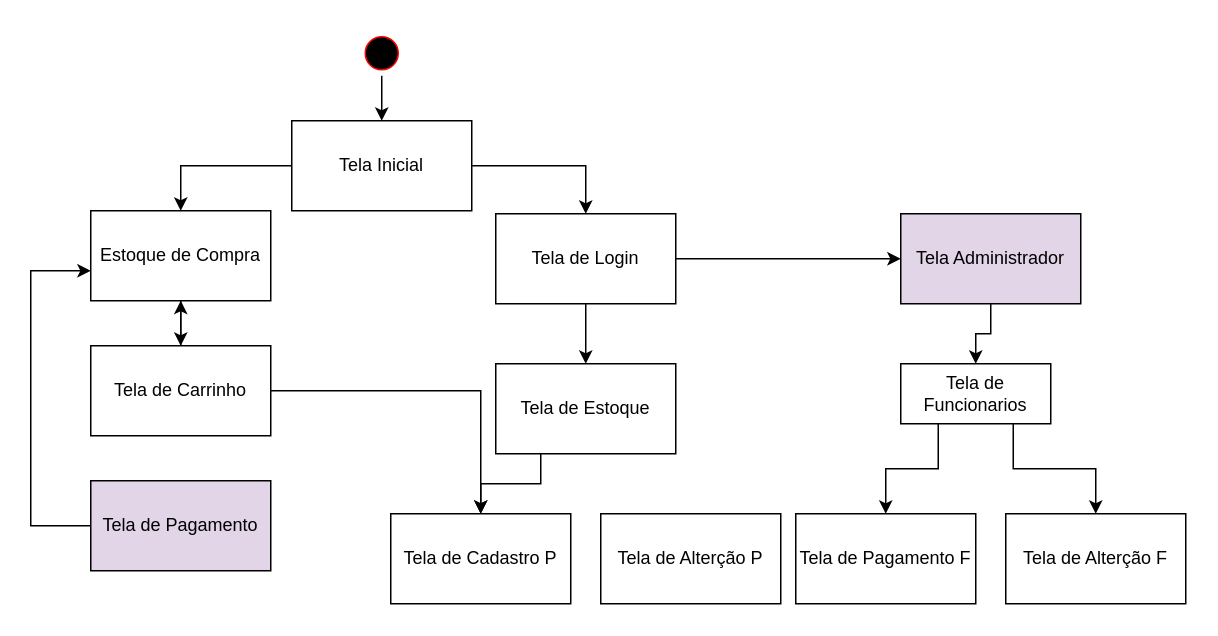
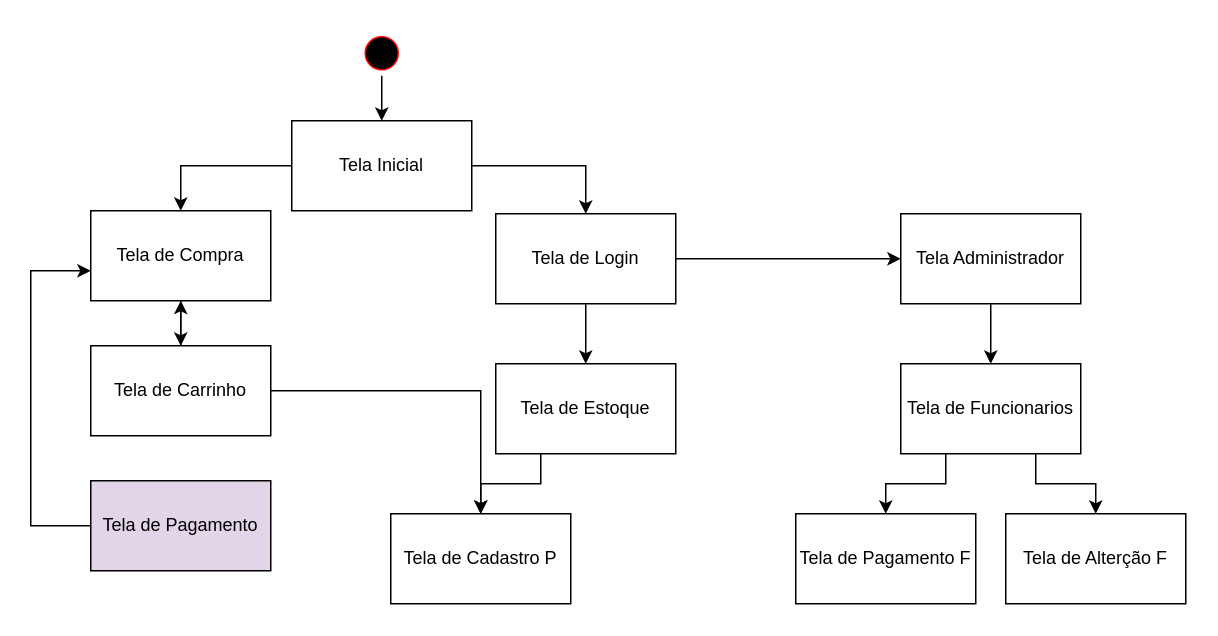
  <mxCell id="0" />
  <mxCell id="1" parent="0" />
  <mxCell id="2" style="edgeStyle=orthogonalEdgeStyle;rounded=0;orthogonalLoop=1;jettySize=auto;html=1;entryX=0.5;entryY=0;entryDx=0;entryDy=0;" edge="1" parent="1" source="3" target="6"><mxGeometry relative="1" as="geometry" /></mxCell>
  <mxCell id="3" value="" style="ellipse;html=1;shape=startState;fillColor=#000000;strokeColor=#ff0000;" vertex="1" parent="1"><mxGeometry x="239" y="20" width="30" height="30" as="geometry" /></mxCell>
  <mxCell id="4" style="edgeStyle=orthogonalEdgeStyle;rounded=0;orthogonalLoop=1;jettySize=auto;html=1;entryX=0.5;entryY=0;entryDx=0;entryDy=0;" edge="1" parent="1" source="6" target="13"><mxGeometry relative="1" as="geometry" /></mxCell>
  <mxCell id="5" style="edgeStyle=orthogonalEdgeStyle;rounded=0;orthogonalLoop=1;jettySize=auto;html=1;entryX=0.5;entryY=0;entryDx=0;entryDy=0;" edge="1" parent="1" source="6" target="11"><mxGeometry relative="1" as="geometry" /></mxCell>
  <mxCell id="6" value="Tela Inicial" style="rounded=0;whiteSpace=wrap;html=1;" vertex="1" parent="1"><mxGeometry x="194" y="80" width="120" height="60" as="geometry" /></mxCell>
  <mxCell id="7" style="edgeStyle=orthogonalEdgeStyle;rounded=0;orthogonalLoop=1;jettySize=auto;html=1;entryX=0.5;entryY=0;entryDx=0;entryDy=0;" edge="1" parent="1" source="8" target="16"><mxGeometry relative="1" as="geometry" /></mxCell>
- <mxCell id="8" value="Tela Administrador" style="rounded=0;whiteSpace=wrap;html=1;fillColor=#e1d5e7;" vertex="1" parent="1"><mxGeometry x="600" y="142" width="120" height="60" as="geometry" /></mxCell>
+ <mxCell id="8" value="Tela Administrador" style="rounded=0;whiteSpace=wrap;html=1;" vertex="1" parent="1"><mxGeometry x="600" y="142" width="120" height="60" as="geometry" /></mxCell>
  <mxCell id="9" style="edgeStyle=orthogonalEdgeStyle;rounded=0;orthogonalLoop=1;jettySize=auto;html=1;entryX=0;entryY=0.5;entryDx=0;entryDy=0;" edge="1" parent="1" source="11" target="8"><mxGeometry relative="1" as="geometry" /></mxCell>
  <mxCell id="10" style="edgeStyle=orthogonalEdgeStyle;rounded=0;orthogonalLoop=1;jettySize=auto;html=1;" edge="1" parent="1" source="11" target="27"><mxGeometry relative="1" as="geometry" /></mxCell>
  <mxCell id="11" value="Tela de Login" style="rounded=0;whiteSpace=wrap;html=1;" vertex="1" parent="1"><mxGeometry x="330" y="142" width="120" height="60" as="geometry" /></mxCell>
  <mxCell id="12" style="edgeStyle=orthogonalEdgeStyle;rounded=0;orthogonalLoop=1;jettySize=auto;html=1;entryX=0.5;entryY=0;entryDx=0;entryDy=0;" edge="1" parent="1" source="13" target="19"><mxGeometry relative="1" as="geometry" /></mxCell>
- <mxCell id="13" value="Estoque de C&lt;span style=&quot;background-color: initial;&quot;&gt;ompra&lt;/span&gt;" style="rounded=0;whiteSpace=wrap;html=1;" vertex="1" parent="1"><mxGeometry x="60" y="140" width="120" height="60" as="geometry" /></mxCell>
+ <mxCell id="13" value="Tela de C&lt;span style=&quot;background-color: initial;&quot;&gt;ompra&lt;/span&gt;" style="rounded=0;whiteSpace=wrap;html=1;" vertex="1" parent="1"><mxGeometry x="60" y="140" width="120" height="60" as="geometry" /></mxCell>
  <mxCell id="14" style="edgeStyle=orthogonalEdgeStyle;rounded=0;orthogonalLoop=1;jettySize=auto;html=1;entryX=0.5;entryY=0;entryDx=0;entryDy=0;exitX=0.25;exitY=1;exitDx=0;exitDy=0;" edge="1" parent="1" source="16" target="20"><mxGeometry relative="1" as="geometry" /></mxCell>
  <mxCell id="15" style="edgeStyle=orthogonalEdgeStyle;rounded=0;orthogonalLoop=1;jettySize=auto;html=1;exitX=0.75;exitY=1;exitDx=0;exitDy=0;" edge="1" parent="1" source="16" target="21"><mxGeometry relative="1" as="geometry" /></mxCell>
- <mxCell id="16" value="Tela de Funcionarios" style="rounded=0;whiteSpace=wrap;html=1;" vertex="1" parent="1"><mxGeometry x="600" y="242" width="100" height="40" as="geometry" /></mxCell>
+ <mxCell id="16" value="Tela de Funcionarios" style="rounded=0;whiteSpace=wrap;html=1;" vertex="1" parent="1"><mxGeometry x="600" y="242" width="120" height="60" as="geometry" /></mxCell>
  <mxCell id="17" style="edgeStyle=orthogonalEdgeStyle;rounded=0;orthogonalLoop=1;jettySize=auto;html=1;entryX=0.5;entryY=1;entryDx=0;entryDy=0;" edge="1" parent="1" source="19" target="13"><mxGeometry relative="1" as="geometry" /></mxCell>
  <mxCell id="18" style="edgeStyle=orthogonalEdgeStyle;rounded=0;orthogonalLoop=1;jettySize=auto;html=1;" edge="1" parent="1" source="19" target="24"><mxGeometry relative="1" as="geometry" /></mxCell>
  <mxCell id="19" value="Tela de Carrinho" style="rounded=0;whiteSpace=wrap;html=1;" vertex="1" parent="1"><mxGeometry x="60" y="230" width="120" height="60" as="geometry" /></mxCell>
  <mxCell id="20" value="Tela de Pagamento F" style="rounded=0;whiteSpace=wrap;html=1;" vertex="1" parent="1"><mxGeometry x="530" y="342" width="120" height="60" as="geometry" /></mxCell>
  <mxCell id="21" value="Tela de Alterção F" style="rounded=0;whiteSpace=wrap;html=1;" vertex="1" parent="1"><mxGeometry x="670" y="342" width="120" height="60" as="geometry" /></mxCell>
  <mxCell id="22" style="edgeStyle=orthogonalEdgeStyle;rounded=0;orthogonalLoop=1;jettySize=auto;html=1;" edge="1" parent="1" source="23"><mxGeometry relative="1" as="geometry"><mxPoint x="60" y="180" as="targetPoint" /><Array as="points"><mxPoint x="20" y="350" /><mxPoint x="20" y="180" /><mxPoint x="60" y="180" /></Array></mxGeometry></mxCell>
  <mxCell id="23" value="Tela de Pagamento" style="rounded=0;whiteSpace=wrap;html=1;fillColor=#e1d5e7;" vertex="1" parent="1"><mxGeometry x="60" y="320" width="120" height="60" as="geometry" /></mxCell>
  <mxCell id="24" value="Tela de Cadastro P" style="rounded=0;whiteSpace=wrap;html=1;" vertex="1" parent="1"><mxGeometry x="260" y="342" width="120" height="60" as="geometry" /></mxCell>
- <mxCell id="25" value="Tela de Alterção P" style="rounded=0;whiteSpace=wrap;html=1;" vertex="1" parent="1"><mxGeometry x="400" y="342" width="120" height="60" as="geometry" /></mxCell>
  <mxCell id="26" style="edgeStyle=orthogonalEdgeStyle;rounded=0;orthogonalLoop=1;jettySize=auto;html=1;exitX=0.25;exitY=1;exitDx=0;exitDy=0;" edge="1" parent="1" source="27" target="24"><mxGeometry relative="1" as="geometry" /></mxCell>
  <mxCell id="27" value="Tela de Estoque" style="rounded=0;whiteSpace=wrap;html=1;" vertex="1" parent="1"><mxGeometry x="330" y="242" width="120" height="60" as="geometry" /></mxCell>
